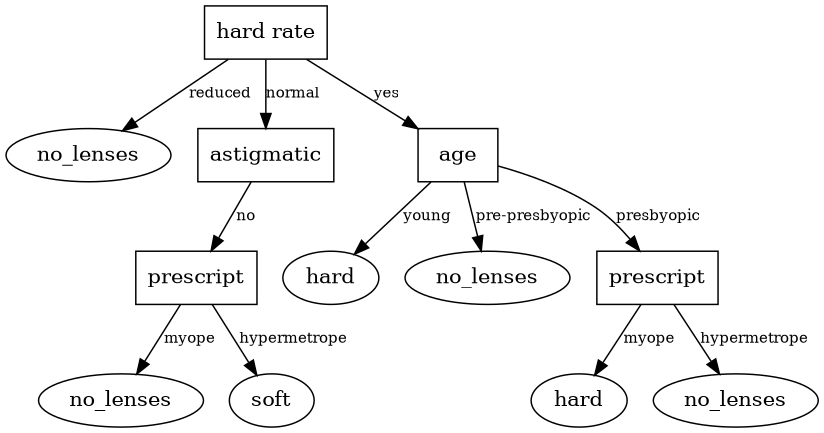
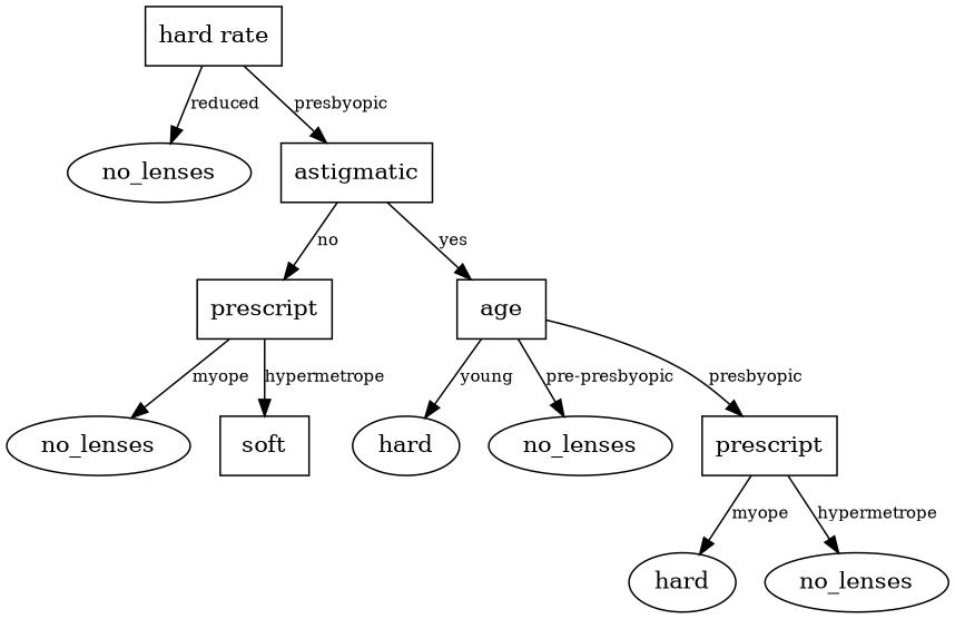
  digraph {
    edge [fontsize=10]
    n1 [label="hard rate" shape=box]
    n2 [label=no_lenses]
    n3 [label=astigmatic shape=box]
    n4 [label=prescript shape=box]
    n5 [label=age shape=box]
    n6 [label=no_lenses]
-   n7 [label=soft]
+   n7 [label=soft shape=box]
    n8 [label=hard]
    n9 [label=no_lenses]
    n10 [label=prescript shape=box]
    n11 [label=hard]
    n12 [label=no_lenses]
    n1 -> n2 [label=reduced]
-   n1 -> n3 [label=normal]
+   n1 -> n3 [label=presbyopic]
    n3 -> n4 [label=no]
-   n1 -> n5 [label=yes]
+   n3 -> n5 [label=yes]
    n4 -> n6 [label=myope]
    n4 -> n7 [label=hypermetrope]
    n5 -> n8 [label=young]
    n5 -> n9 [label="pre-presbyopic"]
    n5 -> n10 [label=presbyopic]
    n10 -> n11 [label=myope]
    n10 -> n12 [label=hypermetrope]
  }
